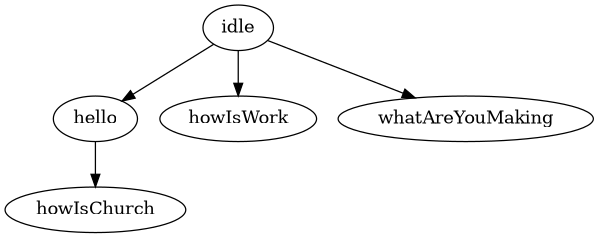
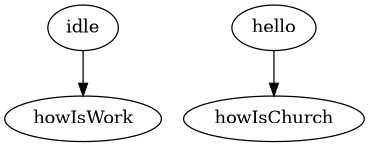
  digraph {
    idle
    hello
    howIsWork
-   whatAreYouMaking
    howIsChurch
-   idle -> hello
    idle -> howIsWork
-   idle -> whatAreYouMaking
    hello -> howIsChurch
  }
